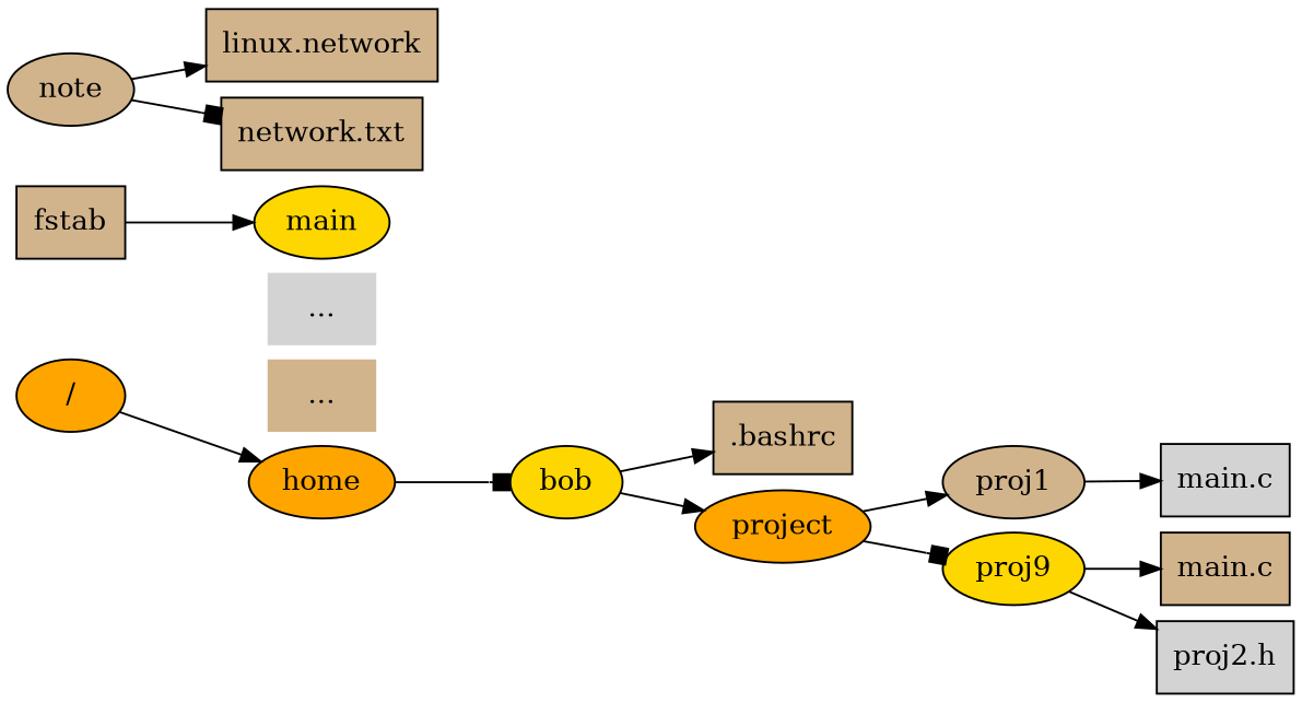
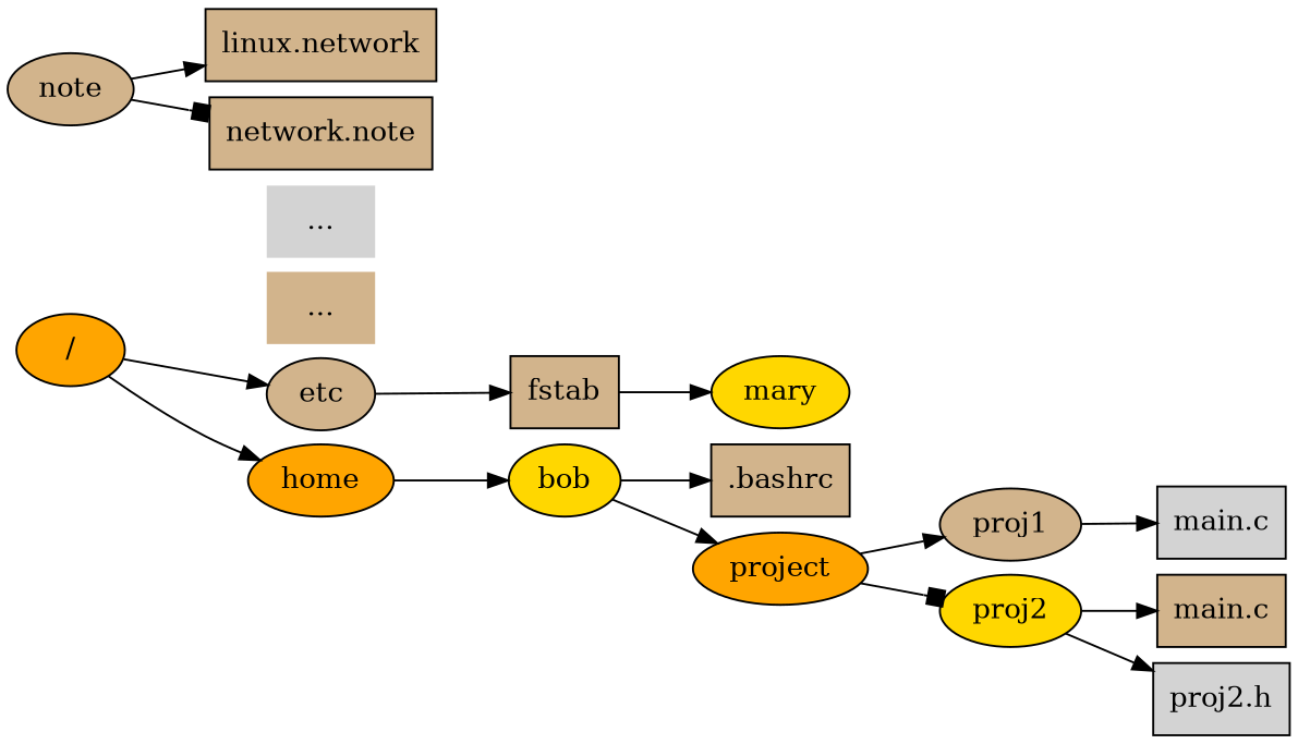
  digraph {
    nodesep=0.1
    rankdir=LR
    node [fillcolor=tan style=filled]
    edge [arrowhead=normal]
    n1 [fillcolor=orange label="/"]
    n2 [fillcolor=lightgrey label="..." shape=plaintext]
    n3 [label="..." shape=plaintext]
+   etc
    home [fillcolor=orange]
    fstab [shape=record]
    bob [fillcolor=gold]
-   mary [fillcolor=gold label=main]
+   mary [fillcolor=gold]
    n9 [label=".bashrc" shape=record]
    n10 [label="linux.network" shape=record]
-   n11 [label="network.txt" shape=record]
+   n11 [label="network.note" shape=record]
    n12 [label=proj1]
    n13 [fillcolor=lightgrey label="main.c" shape=record]
-   n14 [fillcolor=gold label=proj9]
+   n14 [fillcolor=gold label=proj2]
    n15 [label="main.c" shape=record]
    n16 [fillcolor=lightgrey label="proj2.h" shape=record]
    project [fillcolor=orange]
    note
    n1 -> n2 [style=invis arrowhead=""]
    n1 -> n3 [style=invis arrowhead=""]
+   n1 -> etc
    n1 -> home
-   home -> bob [arrowhead=box]
+   etc -> fstab
+   home -> bob
    fstab -> mary
    bob -> n9
    bob -> project
    n12 -> n13
    n14 -> n15
    n14 -> n16
    project -> n12
    project -> n14 [arrowhead=box]
    note -> n10
    note -> n11 [arrowhead=box]
  }
